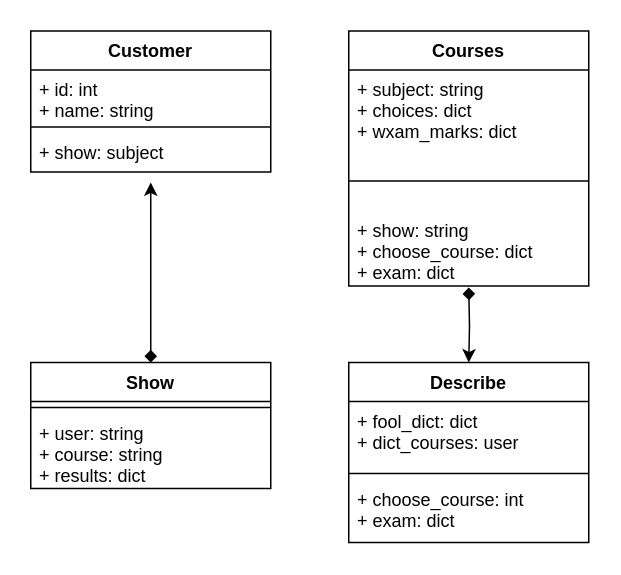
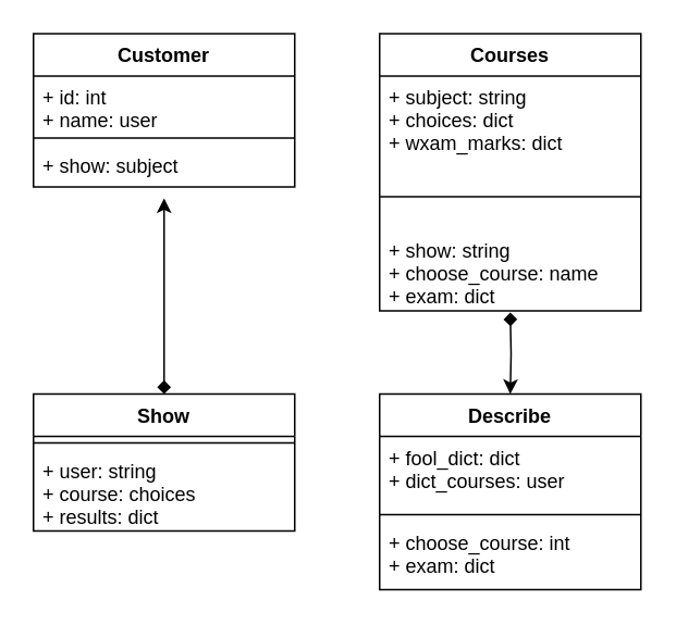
  <mxCell id="0" />
  <mxCell id="1" parent="0" />
  <mxCell id="2" style="edgeStyle=orthogonalEdgeStyle;rounded=0;orthogonalLoop=1;jettySize=auto;html=1;entryX=0.5;entryY=0;entryDx=0;entryDy=0;startArrow=diamond;startFill=1;" edge="1" parent="1" target="15"><mxGeometry relative="1" as="geometry"><mxPoint x="312" y="191" as="sourcePoint" /></mxGeometry></mxCell>
  <mxCell id="3" value="Courses" style="swimlane;fontStyle=1;align=center;verticalAlign=top;childLayout=stackLayout;horizontal=1;startSize=26;horizontalStack=0;resizeParent=1;resizeParentMax=0;resizeLast=0;collapsible=1;marginBottom=0;" vertex="1" parent="1"><mxGeometry x="232" y="20" width="160" height="170" as="geometry" /></mxCell>
  <mxCell id="4" value="+ subject: string&#10;+ choices: dict&#10;+ wxam_marks: dict" style="text;strokeColor=none;fillColor=none;align=left;verticalAlign=top;spacingLeft=4;spacingRight=4;overflow=hidden;rotatable=0;points=[[0,0.5],[1,0.5]];portConstraint=eastwest;" vertex="1" parent="3"><mxGeometry y="26" width="160" height="54" as="geometry" /></mxCell>
  <mxCell id="5" value="" style="line;strokeWidth=1;fillColor=none;align=left;verticalAlign=middle;spacingTop=-1;spacingLeft=3;spacingRight=3;rotatable=0;labelPosition=right;points=[];portConstraint=eastwest;" vertex="1" parent="3"><mxGeometry y="80" width="160" height="40" as="geometry" /></mxCell>
- <mxCell id="6" value="+ show: string&#10;+ choose_course: dict&#10;+ exam: dict" style="text;strokeColor=none;fillColor=none;align=left;verticalAlign=top;spacingLeft=4;spacingRight=4;overflow=hidden;rotatable=0;points=[[0,0.5],[1,0.5]];portConstraint=eastwest;" vertex="1" parent="3"><mxGeometry y="120" width="160" height="50" as="geometry" /></mxCell>
+ <mxCell id="6" value="+ show: string&#10;+ choose_course: name&#10;+ exam: dict" style="text;strokeColor=none;fillColor=none;align=left;verticalAlign=top;spacingLeft=4;spacingRight=4;overflow=hidden;rotatable=0;points=[[0,0.5],[1,0.5]];portConstraint=eastwest;" vertex="1" parent="3"><mxGeometry y="120" width="160" height="50" as="geometry" /></mxCell>
  <mxCell id="7" value="Customer" style="swimlane;fontStyle=1;align=center;verticalAlign=top;childLayout=stackLayout;horizontal=1;startSize=26;horizontalStack=0;resizeParent=1;resizeParentMax=0;resizeLast=0;collapsible=1;marginBottom=0;" vertex="1" parent="1"><mxGeometry x="20" y="20" width="160" height="94" as="geometry" /></mxCell>
- <mxCell id="8" value="+ id: int&#10;+ name: string" style="text;strokeColor=none;fillColor=none;align=left;verticalAlign=top;spacingLeft=4;spacingRight=4;overflow=hidden;rotatable=0;points=[[0,0.5],[1,0.5]];portConstraint=eastwest;" vertex="1" parent="7"><mxGeometry y="26" width="160" height="34" as="geometry" /></mxCell>
+ <mxCell id="8" value="+ id: int&#10;+ name: user" style="text;strokeColor=none;fillColor=none;align=left;verticalAlign=top;spacingLeft=4;spacingRight=4;overflow=hidden;rotatable=0;points=[[0,0.5],[1,0.5]];portConstraint=eastwest;" vertex="1" parent="7"><mxGeometry y="26" width="160" height="34" as="geometry" /></mxCell>
  <mxCell id="9" value="" style="line;strokeWidth=1;fillColor=none;align=left;verticalAlign=middle;spacingTop=-1;spacingLeft=3;spacingRight=3;rotatable=0;labelPosition=right;points=[];portConstraint=eastwest;" vertex="1" parent="7"><mxGeometry y="60" width="160" height="8" as="geometry" /></mxCell>
  <mxCell id="10" value="+ show: subject" style="text;strokeColor=none;fillColor=none;align=left;verticalAlign=top;spacingLeft=4;spacingRight=4;overflow=hidden;rotatable=0;points=[[0,0.5],[1,0.5]];portConstraint=eastwest;" vertex="1" parent="7"><mxGeometry y="68" width="160" height="26" as="geometry" /></mxCell>
  <mxCell id="11" style="edgeStyle=orthogonalEdgeStyle;rounded=0;orthogonalLoop=1;jettySize=auto;html=1;startArrow=diamond;startFill=1;" edge="1" parent="1" source="12"><mxGeometry relative="1" as="geometry"><mxPoint x="100" y="121" as="targetPoint" /></mxGeometry></mxCell>
  <mxCell id="12" value="Show" style="swimlane;fontStyle=1;align=center;verticalAlign=top;childLayout=stackLayout;horizontal=1;startSize=26;horizontalStack=0;resizeParent=1;resizeParentMax=0;resizeLast=0;collapsible=1;marginBottom=0;" vertex="1" parent="1"><mxGeometry x="20" y="241" width="160" height="84" as="geometry" /></mxCell>
  <mxCell id="13" value="" style="line;strokeWidth=1;fillColor=none;align=left;verticalAlign=middle;spacingTop=-1;spacingLeft=3;spacingRight=3;rotatable=0;labelPosition=right;points=[];portConstraint=eastwest;" vertex="1" parent="12"><mxGeometry y="26" width="160" height="8" as="geometry" /></mxCell>
- <mxCell id="14" value="+ user: string&#10;+ course: string&#10;+ results: dict" style="text;strokeColor=none;fillColor=none;align=left;verticalAlign=top;spacingLeft=4;spacingRight=4;overflow=hidden;rotatable=0;points=[[0,0.5],[1,0.5]];portConstraint=eastwest;" vertex="1" parent="12"><mxGeometry y="34" width="160" height="50" as="geometry" /></mxCell>
+ <mxCell id="14" value="+ user: string&#10;+ course: choices&#10;+ results: dict" style="text;strokeColor=none;fillColor=none;align=left;verticalAlign=top;spacingLeft=4;spacingRight=4;overflow=hidden;rotatable=0;points=[[0,0.5],[1,0.5]];portConstraint=eastwest;" vertex="1" parent="12"><mxGeometry y="34" width="160" height="50" as="geometry" /></mxCell>
  <mxCell id="15" value="Describe" style="swimlane;fontStyle=1;align=center;verticalAlign=top;childLayout=stackLayout;horizontal=1;startSize=26;horizontalStack=0;resizeParent=1;resizeParentMax=0;resizeLast=0;collapsible=1;marginBottom=0;" vertex="1" parent="1"><mxGeometry x="232" y="241" width="160" height="120" as="geometry" /></mxCell>
  <mxCell id="16" value="+ fool_dict: dict&#10;+ dict_courses: user" style="text;strokeColor=none;fillColor=none;align=left;verticalAlign=top;spacingLeft=4;spacingRight=4;overflow=hidden;rotatable=0;points=[[0,0.5],[1,0.5]];portConstraint=eastwest;" vertex="1" parent="15"><mxGeometry y="26" width="160" height="44" as="geometry" /></mxCell>
  <mxCell id="17" value="" style="line;strokeWidth=1;fillColor=none;align=left;verticalAlign=middle;spacingTop=-1;spacingLeft=3;spacingRight=3;rotatable=0;labelPosition=right;points=[];portConstraint=eastwest;" vertex="1" parent="15"><mxGeometry y="70" width="160" height="8" as="geometry" /></mxCell>
  <mxCell id="18" value="+ choose_course: int&#10;+ exam: dict" style="text;strokeColor=none;fillColor=none;align=left;verticalAlign=top;spacingLeft=4;spacingRight=4;overflow=hidden;rotatable=0;points=[[0,0.5],[1,0.5]];portConstraint=eastwest;" vertex="1" parent="15"><mxGeometry y="78" width="160" height="42" as="geometry" /></mxCell>
